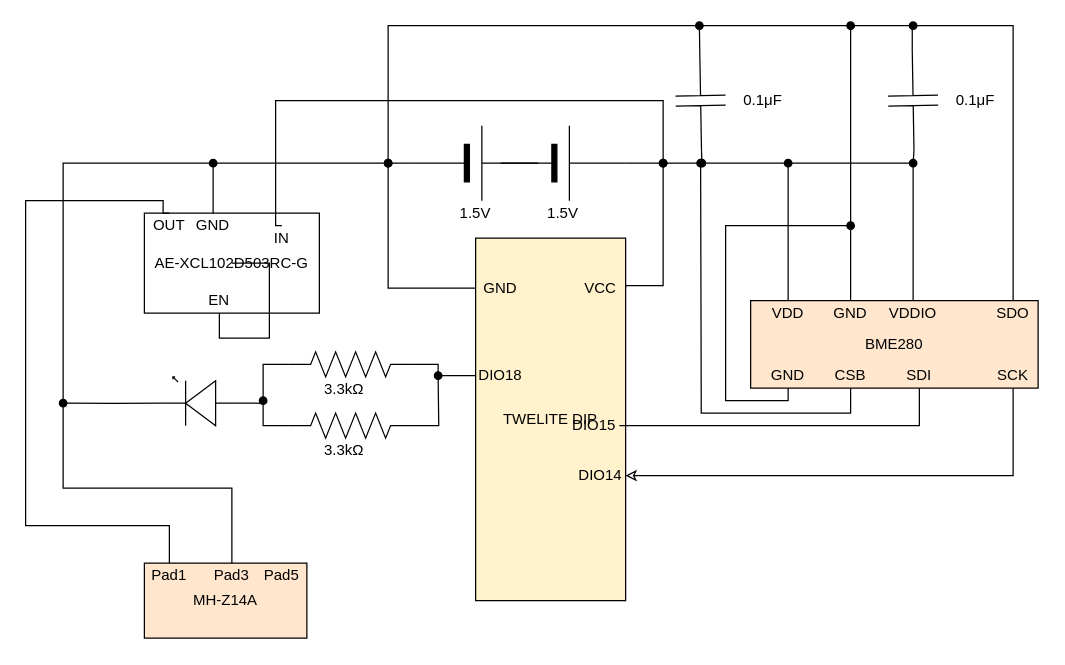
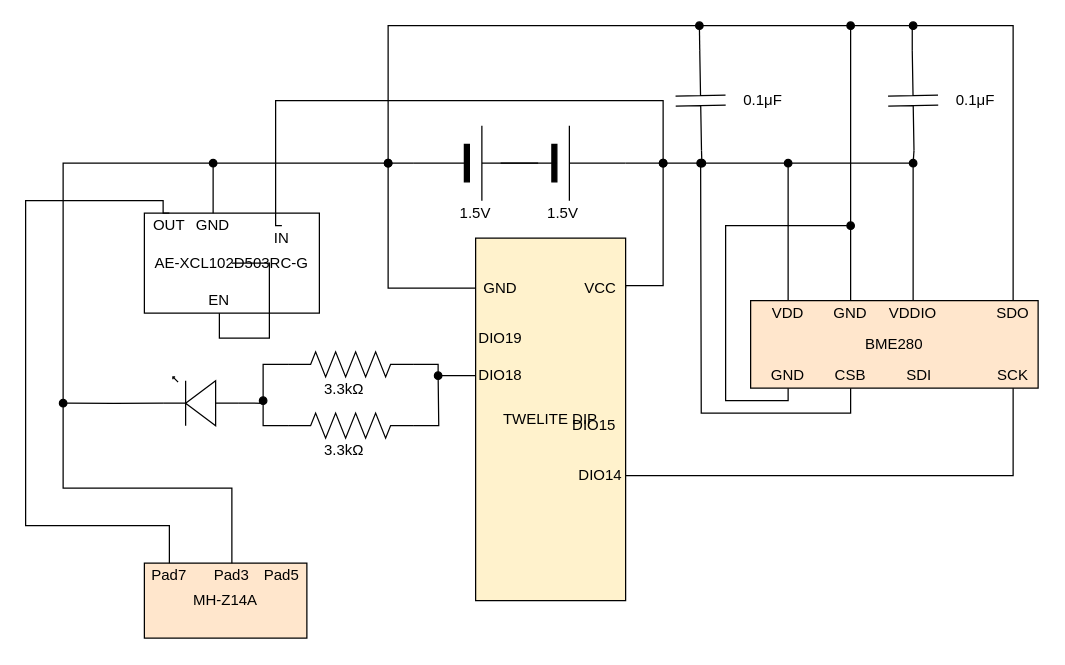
  <mxCell id="0" />
  <mxCell id="1" parent="0" />
  <mxCell id="2" value="TWELITE DIP" style="rounded=0;whiteSpace=wrap;html=1;fillColor=#fff2cc;" vertex="1" parent="1"><mxGeometry x="380" y="190" width="120" height="290" as="geometry" /></mxCell>
  <mxCell id="3" style="edgeStyle=orthogonalEdgeStyle;rounded=0;orthogonalLoop=1;jettySize=auto;html=1;exitX=0;exitY=0.5;exitDx=0;exitDy=0;exitPerimeter=0;entryX=0;entryY=0.5;entryDx=0;entryDy=0;endArrow=none;endFill=0;" edge="1" parent="1" source="5" target="6"><mxGeometry relative="1" as="geometry" /></mxCell>
  <mxCell id="4" style="edgeStyle=orthogonalEdgeStyle;rounded=0;orthogonalLoop=1;jettySize=auto;html=1;exitX=1;exitY=0.5;exitDx=0;exitDy=0;exitPerimeter=0;entryX=1;entryY=0.5;entryDx=0;entryDy=0;endArrow=none;endFill=0;" edge="1" parent="1" source="41" target="7"><mxGeometry relative="1" as="geometry"><Array as="points"><mxPoint x="530" y="130" /><mxPoint x="530" y="228" /><mxPoint x="500" y="228" /></Array></mxGeometry></mxCell>
  <mxCell id="5" value="" style="verticalLabelPosition=bottom;shadow=0;dashed=0;align=center;fillColor=#000000;html=1;verticalAlign=top;strokeWidth=1;shape=mxgraph.electrical.miscellaneous.monocell_battery;" vertex="1" parent="1"><mxGeometry x="330" y="100" width="100" height="60" as="geometry" /></mxCell>
  <mxCell id="6" value="GND" style="text;html=1;strokeColor=none;fillColor=none;align=center;verticalAlign=middle;whiteSpace=wrap;rounded=0;" vertex="1" parent="1"><mxGeometry x="380" y="220" width="40" height="20" as="geometry" /></mxCell>
  <mxCell id="7" value="VCC" style="text;html=1;strokeColor=none;fillColor=none;align=center;verticalAlign=middle;whiteSpace=wrap;rounded=0;" vertex="1" parent="1"><mxGeometry x="460" y="220" width="40" height="20" as="geometry" /></mxCell>
  <mxCell id="8" value="AE-XCL102D503RC-G" style="rounded=0;whiteSpace=wrap;html=1;" vertex="1" parent="1"><mxGeometry x="115" y="170" width="140" height="80" as="geometry" /></mxCell>
  <mxCell id="9" value="OUT" style="text;html=1;strokeColor=none;fillColor=none;align=center;verticalAlign=middle;whiteSpace=wrap;rounded=0;" vertex="1" parent="1"><mxGeometry x="115" y="170" width="40" height="20" as="geometry" /></mxCell>
  <mxCell id="10" style="edgeStyle=orthogonalEdgeStyle;rounded=0;orthogonalLoop=1;jettySize=auto;html=1;exitX=0.5;exitY=0;exitDx=0;exitDy=0;startArrow=none;startFill=0;endArrow=oval;endFill=1;" edge="1" parent="1" source="11"><mxGeometry relative="1" as="geometry"><mxPoint x="310" y="130" as="targetPoint" /><Array as="points"><mxPoint x="170" y="130" /></Array></mxGeometry></mxCell>
  <mxCell id="11" value="GND" style="text;html=1;strokeColor=none;fillColor=none;align=center;verticalAlign=middle;whiteSpace=wrap;rounded=0;" vertex="1" parent="1"><mxGeometry x="150" y="170" width="40" height="20" as="geometry" /></mxCell>
  <mxCell id="12" style="edgeStyle=orthogonalEdgeStyle;rounded=0;orthogonalLoop=1;jettySize=auto;html=1;exitX=0.5;exitY=0;exitDx=0;exitDy=0;startArrow=none;startFill=0;endArrow=oval;endFill=1;" edge="1" parent="1" source="13"><mxGeometry relative="1" as="geometry"><mxPoint x="530" y="130" as="targetPoint" /><Array as="points"><mxPoint x="220" y="80" /><mxPoint x="530" y="80" /></Array></mxGeometry></mxCell>
  <mxCell id="13" value="IN" style="text;html=1;strokeColor=none;fillColor=none;align=center;verticalAlign=middle;whiteSpace=wrap;rounded=0;" vertex="1" parent="1"><mxGeometry x="205" y="180" width="40" height="20" as="geometry" /></mxCell>
  <mxCell id="14" style="edgeStyle=orthogonalEdgeStyle;rounded=0;orthogonalLoop=1;jettySize=auto;html=1;exitX=0.5;exitY=1;exitDx=0;exitDy=0;startArrow=none;startFill=0;endArrow=none;endFill=0;" edge="1" parent="1" source="15" target="8"><mxGeometry relative="1" as="geometry" /></mxCell>
  <mxCell id="15" value="EN" style="text;html=1;strokeColor=none;fillColor=none;align=center;verticalAlign=middle;whiteSpace=wrap;rounded=0;" vertex="1" parent="1"><mxGeometry x="155" y="230" width="40" height="20" as="geometry" /></mxCell>
  <mxCell id="16" value="BME280" style="rounded=0;whiteSpace=wrap;html=1;fillColor=#ffe6cc;" vertex="1" parent="1"><mxGeometry x="600" y="240" width="230" height="70" as="geometry" /></mxCell>
  <mxCell id="17" style="edgeStyle=orthogonalEdgeStyle;rounded=0;orthogonalLoop=1;jettySize=auto;html=1;exitX=0.5;exitY=0;exitDx=0;exitDy=0;endArrow=oval;endFill=1;startArrow=none;startFill=0;" edge="1" parent="1" source="18"><mxGeometry relative="1" as="geometry"><mxPoint x="530" y="130" as="targetPoint" /><Array as="points"><mxPoint x="630" y="130" /></Array></mxGeometry></mxCell>
  <mxCell id="18" value="VDD" style="text;html=1;strokeColor=none;fillColor=none;align=center;verticalAlign=middle;whiteSpace=wrap;rounded=0;" vertex="1" parent="1"><mxGeometry x="610" y="240" width="40" height="20" as="geometry" /></mxCell>
  <mxCell id="19" style="edgeStyle=orthogonalEdgeStyle;rounded=0;orthogonalLoop=1;jettySize=auto;html=1;exitX=0.5;exitY=0;exitDx=0;exitDy=0;startArrow=none;startFill=0;endArrow=oval;endFill=1;" edge="1" parent="1" source="20"><mxGeometry relative="1" as="geometry"><mxPoint x="310" y="130" as="targetPoint" /><Array as="points"><mxPoint x="680" y="20" /><mxPoint x="310" y="20" /></Array></mxGeometry></mxCell>
  <mxCell id="20" value="GND" style="text;html=1;strokeColor=none;fillColor=none;align=center;verticalAlign=middle;whiteSpace=wrap;rounded=0;" vertex="1" parent="1"><mxGeometry x="660" y="240" width="40" height="20" as="geometry" /></mxCell>
  <mxCell id="21" style="edgeStyle=orthogonalEdgeStyle;rounded=0;orthogonalLoop=1;jettySize=auto;html=1;exitX=0.5;exitY=0;exitDx=0;exitDy=0;startArrow=none;startFill=0;endArrow=oval;endFill=1;" edge="1" parent="1" source="22"><mxGeometry relative="1" as="geometry"><mxPoint x="630" y="130" as="targetPoint" /><Array as="points"><mxPoint x="730" y="130" /></Array></mxGeometry></mxCell>
  <mxCell id="22" value="VDDIO" style="text;html=1;strokeColor=none;fillColor=none;align=center;verticalAlign=middle;whiteSpace=wrap;rounded=0;" vertex="1" parent="1"><mxGeometry x="710" y="240" width="40" height="20" as="geometry" /></mxCell>
  <mxCell id="23" style="edgeStyle=orthogonalEdgeStyle;rounded=0;orthogonalLoop=1;jettySize=auto;html=1;exitX=0.5;exitY=0;exitDx=0;exitDy=0;startArrow=none;startFill=0;endArrow=oval;endFill=1;" edge="1" parent="1" source="24"><mxGeometry relative="1" as="geometry"><mxPoint x="730" y="20" as="targetPoint" /><Array as="points"><mxPoint x="810" y="20" /></Array></mxGeometry></mxCell>
  <mxCell id="24" value="SDO" style="text;html=1;strokeColor=none;fillColor=none;align=center;verticalAlign=middle;whiteSpace=wrap;rounded=0;" vertex="1" parent="1"><mxGeometry x="790" y="240" width="40" height="20" as="geometry" /></mxCell>
  <mxCell id="25" style="edgeStyle=orthogonalEdgeStyle;rounded=0;orthogonalLoop=1;jettySize=auto;html=1;exitX=0.5;exitY=1;exitDx=0;exitDy=0;startArrow=none;startFill=0;endArrow=oval;endFill=1;" edge="1" parent="1" source="26"><mxGeometry relative="1" as="geometry"><mxPoint x="680" y="180" as="targetPoint" /><Array as="points"><mxPoint x="630" y="320" /><mxPoint x="580" y="320" /><mxPoint x="580" y="180" /></Array></mxGeometry></mxCell>
  <mxCell id="26" value="GND" style="text;html=1;strokeColor=none;fillColor=none;align=center;verticalAlign=middle;whiteSpace=wrap;rounded=0;" vertex="1" parent="1"><mxGeometry x="610" y="290" width="40" height="20" as="geometry" /></mxCell>
  <mxCell id="27" style="edgeStyle=orthogonalEdgeStyle;rounded=0;orthogonalLoop=1;jettySize=auto;html=1;exitX=0.5;exitY=1;exitDx=0;exitDy=0;startArrow=none;startFill=0;endArrow=oval;endFill=1;" edge="1" parent="1" source="28"><mxGeometry relative="1" as="geometry"><mxPoint x="560" y="130" as="targetPoint" /></mxGeometry></mxCell>
  <mxCell id="28" value="CSB" style="text;html=1;strokeColor=none;fillColor=none;align=center;verticalAlign=middle;whiteSpace=wrap;rounded=0;" vertex="1" parent="1"><mxGeometry x="660" y="290" width="40" height="20" as="geometry" /></mxCell>
  <mxCell id="29" value="SDI" style="text;html=1;strokeColor=none;fillColor=none;align=center;verticalAlign=middle;whiteSpace=wrap;rounded=0;" vertex="1" parent="1"><mxGeometry x="715" y="290" width="40" height="20" as="geometry" /></mxCell>
- <mxCell id="30" style="edgeStyle=orthogonalEdgeStyle;rounded=0;orthogonalLoop=1;jettySize=auto;html=1;exitX=0.5;exitY=1;exitDx=0;exitDy=0;entryX=1;entryY=0.5;entryDx=0;entryDy=0;startArrow=none;startFill=0;endArrow=classic;endFill=0;" edge="1" parent="1" source="31" target="52"><mxGeometry relative="1" as="geometry" /></mxCell>
+ <mxCell id="30" style="edgeStyle=orthogonalEdgeStyle;rounded=0;orthogonalLoop=1;jettySize=auto;html=1;exitX=0.5;exitY=1;exitDx=0;exitDy=0;entryX=1;entryY=0.5;entryDx=0;entryDy=0;startArrow=none;startFill=0;endArrow=none;endFill=0;" edge="1" parent="1" source="31" target="52"><mxGeometry relative="1" as="geometry" /></mxCell>
  <mxCell id="31" value="SCK" style="text;html=1;strokeColor=none;fillColor=none;align=center;verticalAlign=middle;whiteSpace=wrap;rounded=0;" vertex="1" parent="1"><mxGeometry x="790" y="290" width="40" height="20" as="geometry" /></mxCell>
  <mxCell id="32" style="edgeStyle=orthogonalEdgeStyle;rounded=0;orthogonalLoop=1;jettySize=auto;html=1;exitX=1;exitY=0.54;exitDx=0;exitDy=0;exitPerimeter=0;startArrow=none;startFill=0;endArrow=oval;endFill=1;" edge="1" parent="1" source="33"><mxGeometry relative="1" as="geometry"><mxPoint x="50" y="322" as="targetPoint" /></mxGeometry></mxCell>
  <mxCell id="33" value="" style="verticalLabelPosition=bottom;shadow=0;dashed=0;align=center;html=1;verticalAlign=top;shape=mxgraph.electrical.opto_electronics.led_1;pointerEvents=1;flipH=1;" vertex="1" parent="1"><mxGeometry x="130" y="301" width="60" height="39" as="geometry" /></mxCell>
  <mxCell id="34" value="MH-Z14A" style="rounded=0;whiteSpace=wrap;html=1;fillColor=#ffe6cc;" vertex="1" parent="1"><mxGeometry x="115" y="450" width="130" height="60" as="geometry" /></mxCell>
  <mxCell id="35" style="edgeStyle=orthogonalEdgeStyle;rounded=0;orthogonalLoop=1;jettySize=auto;html=1;exitX=0.5;exitY=0;exitDx=0;exitDy=0;entryX=0.5;entryY=0;entryDx=0;entryDy=0;startArrow=none;startFill=0;endArrow=none;endFill=0;" edge="1" parent="1" source="36" target="9"><mxGeometry relative="1" as="geometry"><Array as="points"><mxPoint x="135" y="420" /><mxPoint x="20" y="420" /><mxPoint x="20" y="160" /><mxPoint x="130" y="160" /><mxPoint x="130" y="170" /></Array></mxGeometry></mxCell>
- <mxCell id="36" value="Pad1" style="text;html=1;strokeColor=none;fillColor=none;align=center;verticalAlign=middle;whiteSpace=wrap;rounded=0;" vertex="1" parent="1"><mxGeometry x="115" y="450" width="40" height="20" as="geometry" /></mxCell>
+ <mxCell id="36" value="Pad7" style="text;html=1;strokeColor=none;fillColor=none;align=center;verticalAlign=middle;whiteSpace=wrap;rounded=0;" vertex="1" parent="1"><mxGeometry x="115" y="450" width="40" height="20" as="geometry" /></mxCell>
  <mxCell id="37" style="edgeStyle=orthogonalEdgeStyle;rounded=0;orthogonalLoop=1;jettySize=auto;html=1;exitX=0.5;exitY=0;exitDx=0;exitDy=0;startArrow=none;startFill=0;endArrow=oval;endFill=1;" edge="1" parent="1" source="38"><mxGeometry relative="1" as="geometry"><mxPoint x="170" y="130" as="targetPoint" /><Array as="points"><mxPoint x="185" y="390" /><mxPoint x="50" y="390" /><mxPoint x="50" y="130" /></Array></mxGeometry></mxCell>
  <mxCell id="38" value="Pad3" style="text;html=1;strokeColor=none;fillColor=none;align=center;verticalAlign=middle;whiteSpace=wrap;rounded=0;" vertex="1" parent="1"><mxGeometry x="165" y="450" width="40" height="20" as="geometry" /></mxCell>
  <mxCell id="39" value="Pad5" style="text;html=1;strokeColor=none;fillColor=none;align=center;verticalAlign=middle;whiteSpace=wrap;rounded=0;" vertex="1" parent="1"><mxGeometry x="205" y="450" width="40" height="20" as="geometry" /></mxCell>
  <mxCell id="40" value="1.5V" style="text;html=1;strokeColor=none;fillColor=none;align=center;verticalAlign=middle;whiteSpace=wrap;rounded=0;" vertex="1" parent="1"><mxGeometry x="360" y="160" width="40" height="20" as="geometry" /></mxCell>
  <mxCell id="41" value="" style="verticalLabelPosition=bottom;shadow=0;dashed=0;align=center;fillColor=#000000;html=1;verticalAlign=top;strokeWidth=1;shape=mxgraph.electrical.miscellaneous.monocell_battery;" vertex="1" parent="1"><mxGeometry x="400" y="100" width="100" height="60" as="geometry" /></mxCell>
  <mxCell id="42" value="1.5V" style="text;html=1;strokeColor=none;fillColor=none;align=center;verticalAlign=middle;whiteSpace=wrap;rounded=0;" vertex="1" parent="1"><mxGeometry x="430" y="160" width="40" height="20" as="geometry" /></mxCell>
  <mxCell id="43" style="edgeStyle=orthogonalEdgeStyle;rounded=0;orthogonalLoop=1;jettySize=auto;html=1;exitX=0;exitY=0.5;exitDx=0;exitDy=0;exitPerimeter=0;startArrow=none;startFill=0;endArrow=oval;endFill=1;" edge="1" parent="1" source="45"><mxGeometry relative="1" as="geometry"><mxPoint x="730" y="130" as="targetPoint" /></mxGeometry></mxCell>
  <mxCell id="44" style="edgeStyle=orthogonalEdgeStyle;rounded=0;orthogonalLoop=1;jettySize=auto;html=1;exitX=1;exitY=0.5;exitDx=0;exitDy=0;exitPerimeter=0;startArrow=none;startFill=0;endArrow=oval;endFill=1;" edge="1" parent="1" source="45"><mxGeometry relative="1" as="geometry"><mxPoint x="680" y="20" as="targetPoint" /><Array as="points"><mxPoint x="729" y="20" /></Array></mxGeometry></mxCell>
  <mxCell id="45" value="" style="pointerEvents=1;verticalLabelPosition=bottom;shadow=0;dashed=0;align=center;html=1;verticalAlign=top;shape=mxgraph.electrical.capacitors.capacitor_1;rotation=-91;" vertex="1" parent="1"><mxGeometry x="690" y="60" width="80" height="40" as="geometry" /></mxCell>
  <mxCell id="46" value="0.1μF" style="text;html=1;strokeColor=none;fillColor=none;align=center;verticalAlign=middle;whiteSpace=wrap;rounded=0;" vertex="1" parent="1"><mxGeometry x="760" width="40" height="20" as="geometry" y="70" /></mxCell>
  <mxCell id="47" style="edgeStyle=orthogonalEdgeStyle;rounded=0;orthogonalLoop=1;jettySize=auto;html=1;exitX=0;exitY=0.5;exitDx=0;exitDy=0;exitPerimeter=0;startArrow=none;startFill=0;endArrow=oval;endFill=1;" edge="1" parent="1" source="49"><mxGeometry relative="1" as="geometry"><mxPoint x="561" y="130" as="targetPoint" /></mxGeometry></mxCell>
  <mxCell id="48" style="edgeStyle=orthogonalEdgeStyle;rounded=0;orthogonalLoop=1;jettySize=auto;html=1;exitX=1;exitY=0.5;exitDx=0;exitDy=0;exitPerimeter=0;startArrow=none;startFill=0;endArrow=oval;endFill=1;" edge="1" parent="1" source="49"><mxGeometry relative="1" as="geometry"><mxPoint x="559" y="20" as="targetPoint" /></mxGeometry></mxCell>
  <mxCell id="49" value="" style="pointerEvents=1;verticalLabelPosition=bottom;shadow=0;dashed=0;align=center;html=1;verticalAlign=top;shape=mxgraph.electrical.capacitors.capacitor_1;rotation=-91;" vertex="1" parent="1"><mxGeometry x="520" y="60" width="80" height="40" as="geometry" /></mxCell>
  <mxCell id="50" value="0.1μF" style="text;html=1;strokeColor=none;fillColor=none;align=center;verticalAlign=middle;whiteSpace=wrap;rounded=0;" vertex="1" parent="1"><mxGeometry x="590" width="40" height="20" as="geometry" y="70" /></mxCell>
+ <mxCell id="51" value="DIO19" style="text;html=1;strokeColor=none;fillColor=none;align=center;verticalAlign=middle;whiteSpace=wrap;rounded=0;" vertex="1" parent="1"><mxGeometry x="380" y="260" width="40" height="20" as="geometry" /></mxCell>
  <mxCell id="52" value="DIO14" style="text;html=1;strokeColor=none;fillColor=none;align=center;verticalAlign=middle;whiteSpace=wrap;rounded=0;" vertex="1" parent="1"><mxGeometry x="460" y="370" width="40" height="20" as="geometry" /></mxCell>
- <mxCell id="53" style="edgeStyle=orthogonalEdgeStyle;rounded=0;orthogonalLoop=1;jettySize=auto;html=1;exitX=1;exitY=0.5;exitDx=0;exitDy=0;entryX=0.5;entryY=1;entryDx=0;entryDy=0;startArrow=none;startFill=0;endArrow=none;endFill=0;" edge="1" parent="1" source="54" target="29"><mxGeometry relative="1" as="geometry" /></mxCell>
  <mxCell id="54" value="DIO15" style="text;html=1;strokeColor=none;fillColor=none;align=center;verticalAlign=middle;whiteSpace=wrap;rounded=0;" vertex="1" parent="1"><mxGeometry x="455" y="330" width="40" height="20" as="geometry" /></mxCell>
  <mxCell id="55" value="DIO18" style="text;html=1;strokeColor=none;fillColor=none;align=center;verticalAlign=middle;whiteSpace=wrap;rounded=0;" vertex="1" parent="1"><mxGeometry x="380" y="290" width="40" height="20" as="geometry" /></mxCell>
  <mxCell id="56" style="edgeStyle=orthogonalEdgeStyle;rounded=0;orthogonalLoop=1;jettySize=auto;html=1;exitX=1;exitY=0.5;exitDx=0;exitDy=0;exitPerimeter=0;startArrow=none;startFill=0;endArrow=none;endFill=0;" edge="1" parent="1" source="58" target="55"><mxGeometry relative="1" as="geometry"><Array as="points"><mxPoint x="350" y="291" /><mxPoint x="350" y="300" /></Array></mxGeometry></mxCell>
  <mxCell id="57" style="edgeStyle=orthogonalEdgeStyle;rounded=0;orthogonalLoop=1;jettySize=auto;html=1;exitX=0;exitY=0.5;exitDx=0;exitDy=0;exitPerimeter=0;entryX=0;entryY=0.54;entryDx=0;entryDy=0;entryPerimeter=0;startArrow=none;startFill=0;endArrow=none;endFill=0;" edge="1" parent="1" source="58" target="33"><mxGeometry relative="1" as="geometry"><Array as="points"><mxPoint x="210" y="291" /><mxPoint x="210" y="322" /></Array></mxGeometry></mxCell>
  <mxCell id="58" value="" style="pointerEvents=1;verticalLabelPosition=bottom;shadow=0;dashed=0;align=center;html=1;verticalAlign=top;shape=mxgraph.electrical.resistors.resistor_2;" vertex="1" parent="1"><mxGeometry x="230" y="281" width="100" height="20" as="geometry" /></mxCell>
  <mxCell id="59" style="edgeStyle=orthogonalEdgeStyle;rounded=0;orthogonalLoop=1;jettySize=auto;html=1;exitX=1;exitY=0.5;exitDx=0;exitDy=0;exitPerimeter=0;startArrow=none;startFill=0;endArrow=oval;endFill=1;" edge="1" parent="1" source="61"><mxGeometry relative="1" as="geometry"><mxPoint x="350" y="300" as="targetPoint" /></mxGeometry></mxCell>
  <mxCell id="60" style="edgeStyle=orthogonalEdgeStyle;rounded=0;orthogonalLoop=1;jettySize=auto;html=1;exitX=0;exitY=0.5;exitDx=0;exitDy=0;exitPerimeter=0;startArrow=none;startFill=0;endArrow=oval;endFill=1;" edge="1" parent="1" source="61"><mxGeometry relative="1" as="geometry"><mxPoint x="210" y="320" as="targetPoint" /></mxGeometry></mxCell>
  <mxCell id="61" value="" style="pointerEvents=1;verticalLabelPosition=bottom;shadow=0;dashed=0;align=center;html=1;verticalAlign=top;shape=mxgraph.electrical.resistors.resistor_2;" vertex="1" parent="1"><mxGeometry x="230" y="330" width="100" height="20" as="geometry" /></mxCell>
  <mxCell id="62" value="3.3kΩ" style="text;html=1;strokeColor=none;fillColor=none;align=center;verticalAlign=middle;whiteSpace=wrap;rounded=0;" vertex="1" parent="1"><mxGeometry x="255" y="301" width="40" height="20" as="geometry" /></mxCell>
  <mxCell id="63" value="3.3kΩ" style="text;html=1;strokeColor=none;fillColor=none;align=center;verticalAlign=middle;whiteSpace=wrap;rounded=0;" vertex="1" parent="1"><mxGeometry x="255" y="350" width="40" height="20" as="geometry" /></mxCell>
